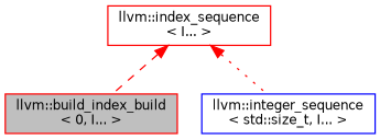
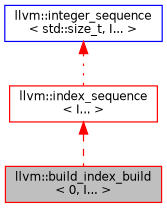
  digraph {
    node [color=red fillcolor=white fontname=Helvetica fontsize=10 shape=record style=filled]
    edge [color=red dir=back fontname=Helvetica fontsize=10 labelfontname=Helvetica labelfontsize=10]
    n1 [fillcolor=grey75 fontcolor=black height=0.2 label="llvm::build_index_build\l\< 0, I... \>" width=0.4]
    n2 [height=0.2 label="llvm::index_sequence\l\< I... \>" width=0.4]
    n3 [color=blue height=0.2 label="llvm::integer_sequence\l\< std::size_t, I... \>" width=0.4]
    n2 -> n1 [style=dashed]
-   n2 -> n3 [style=dotted]
+   n3 -> n2 [style=dotted]
  }
